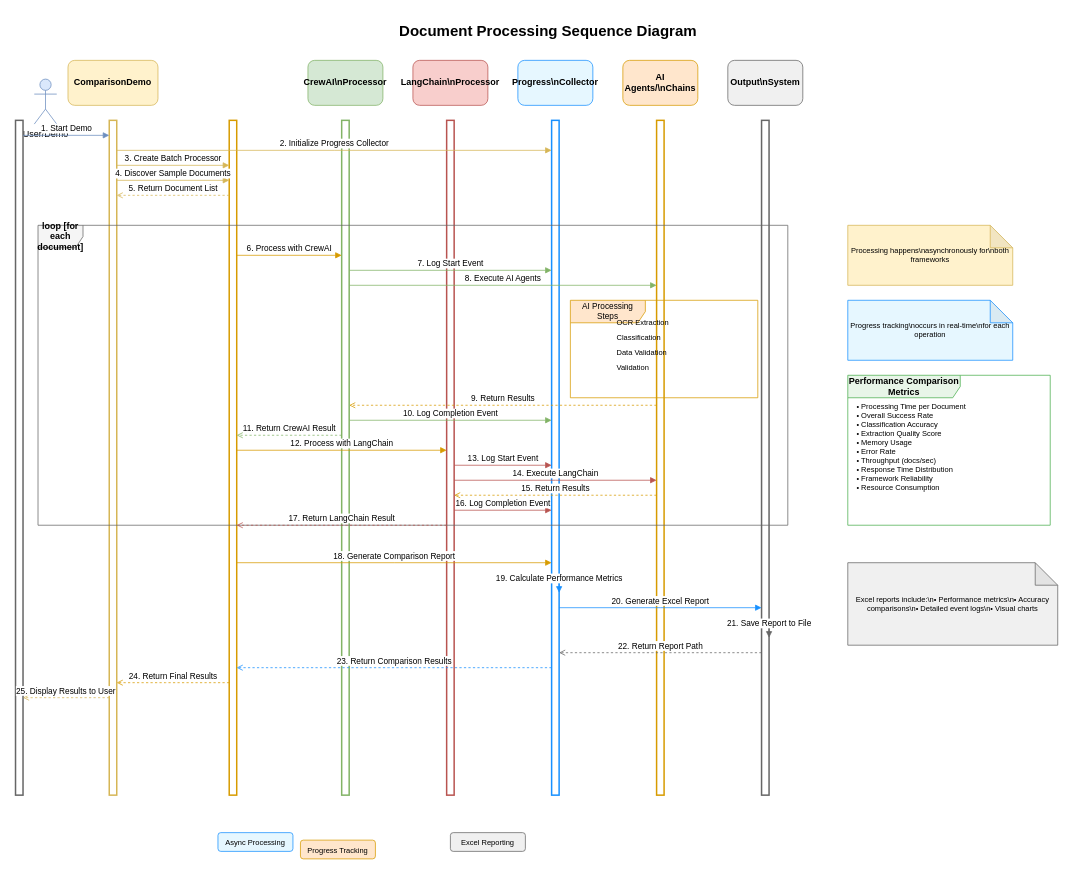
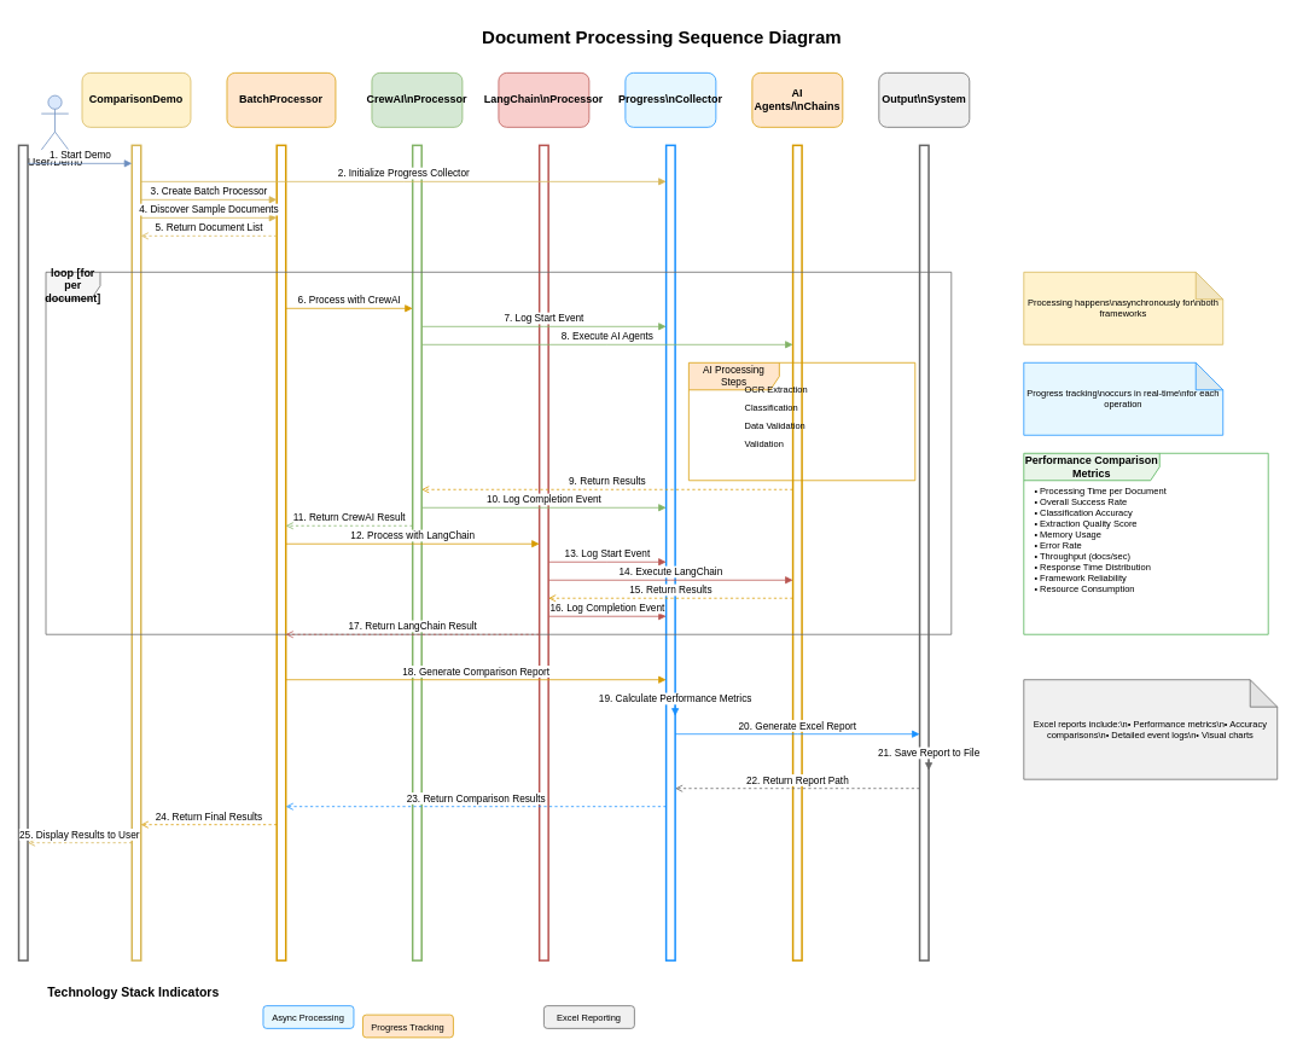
  <mxCell id="0" />
  <mxCell id="1" parent="0" />
  <mxCell id="2" value="Document Processing Sequence Diagram" style="text;strokeColor=none;fillColor=none;html=1;fontSize=20;fontStyle=1;verticalAlign=middle;align=center;" parent="1" vertex="1"><mxGeometry x="430" y="20" width="600" height="40" as="geometry" /></mxCell>
  <mxCell id="3" value="User/Demo" style="shape=umlActor;verticalLabelPosition=bottom;verticalAlign=top;html=1;outlineConnect=0;fillColor=#dae8fc;strokeColor=#6c8ebf;" parent="1" vertex="1"><mxGeometry x="45" y="105" width="30" height="60" as="geometry" /></mxCell>
  <mxCell id="4" value="ComparisonDemo" style="rounded=1;whiteSpace=wrap;html=1;fillColor=#fff2cc;strokeColor=#d6b656;fontSize=12;fontStyle=1;" parent="1" vertex="1"><mxGeometry x="90" y="80" width="120" height="60" as="geometry" /></mxCell>
+ <mxCell id="5" value="BatchProcessor" style="rounded=1;whiteSpace=wrap;html=1;fillColor=#ffe6cc;strokeColor=#d79b00;fontSize=12;fontStyle=1;" parent="1" vertex="1"><mxGeometry x="250" y="80" width="120" height="60" as="geometry" /></mxCell>
  <mxCell id="6" value="CrewAI\nProcessor" style="rounded=1;whiteSpace=wrap;html=1;fillColor=#d5e8d4;strokeColor=#82b366;fontSize=12;fontStyle=1;" parent="1" vertex="1"><mxGeometry x="410" y="80" width="100" height="60" as="geometry" /></mxCell>
  <mxCell id="7" value="LangChain\nProcessor" style="rounded=1;whiteSpace=wrap;html=1;fillColor=#f8cecc;strokeColor=#b85450;fontSize=12;fontStyle=1;" parent="1" vertex="1"><mxGeometry x="550" y="80" width="100" height="60" as="geometry" /></mxCell>
  <mxCell id="8" value="Progress\nCollector" style="rounded=1;whiteSpace=wrap;html=1;fillColor=#e6f7ff;strokeColor=#1890ff;fontSize=12;fontStyle=1;" parent="1" vertex="1"><mxGeometry x="690" y="80" width="100" height="60" as="geometry" /></mxCell>
  <mxCell id="9" value="AI Agents/\nChains" style="rounded=1;whiteSpace=wrap;html=1;fillColor=#ffe6cc;strokeColor=#d79b00;fontSize=12;fontStyle=1;" parent="1" vertex="1"><mxGeometry x="830" y="80" width="100" height="60" as="geometry" /></mxCell>
  <mxCell id="10" value="Output\nSystem" style="rounded=1;whiteSpace=wrap;html=1;fillColor=#f0f0f0;strokeColor=#666666;fontSize=12;fontStyle=1;" parent="1" vertex="1"><mxGeometry x="970" y="80" width="100" height="60" as="geometry" /></mxCell>
  <mxCell id="11" value="" style="html=1;points=[];perimeter=orthogonalPerimeter;outlineConnect=0;targetShapes=umlLifeline;portConstraint=eastwest;newEdgeStyle={&quot;edgeStyle&quot;:&quot;elbowEdgeStyle&quot;,&quot;elbow&quot;:&quot;vertical&quot;,&quot;curved&quot;:0,&quot;rounded&quot;:0};strokeWidth=2;strokeColor=#666666;" parent="1" vertex="1"><mxGeometry x="20" y="160" width="10" height="900" as="geometry" /></mxCell>
  <mxCell id="12" value="" style="html=1;points=[];perimeter=orthogonalPerimeter;outlineConnect=0;targetShapes=umlLifeline;portConstraint=eastwest;newEdgeStyle={&quot;edgeStyle&quot;:&quot;elbowEdgeStyle&quot;,&quot;elbow&quot;:&quot;vertical&quot;,&quot;curved&quot;:0,&quot;rounded&quot;:0};strokeWidth=2;strokeColor=#d6b656;" parent="1" vertex="1"><mxGeometry x="145" y="160" width="10" height="900" as="geometry" /></mxCell>
  <mxCell id="13" value="" style="html=1;points=[];perimeter=orthogonalPerimeter;outlineConnect=0;targetShapes=umlLifeline;portConstraint=eastwest;newEdgeStyle={&quot;edgeStyle&quot;:&quot;elbowEdgeStyle&quot;,&quot;elbow&quot;:&quot;vertical&quot;,&quot;curved&quot;:0,&quot;rounded&quot;:0};strokeWidth=2;strokeColor=#d79b00;" parent="1" vertex="1"><mxGeometry x="305" y="160" width="10" height="900" as="geometry" /></mxCell>
  <mxCell id="14" value="" style="html=1;points=[];perimeter=orthogonalPerimeter;outlineConnect=0;targetShapes=umlLifeline;portConstraint=eastwest;newEdgeStyle={&quot;edgeStyle&quot;:&quot;elbowEdgeStyle&quot;,&quot;elbow&quot;:&quot;vertical&quot;,&quot;curved&quot;:0,&quot;rounded&quot;:0};strokeWidth=2;strokeColor=#82b366;" parent="1" vertex="1"><mxGeometry x="455" y="160" width="10" height="900" as="geometry" /></mxCell>
  <mxCell id="15" value="" style="html=1;points=[];perimeter=orthogonalPerimeter;outlineConnect=0;targetShapes=umlLifeline;portConstraint=eastwest;newEdgeStyle={&quot;edgeStyle&quot;:&quot;elbowEdgeStyle&quot;,&quot;elbow&quot;:&quot;vertical&quot;,&quot;curved&quot;:0,&quot;rounded&quot;:0};strokeWidth=2;strokeColor=#b85450;" parent="1" vertex="1"><mxGeometry x="595" y="160" width="10" height="900" as="geometry" /></mxCell>
  <mxCell id="16" value="" style="html=1;points=[];perimeter=orthogonalPerimeter;outlineConnect=0;targetShapes=umlLifeline;portConstraint=eastwest;newEdgeStyle={&quot;edgeStyle&quot;:&quot;elbowEdgeStyle&quot;,&quot;elbow&quot;:&quot;vertical&quot;,&quot;curved&quot;:0,&quot;rounded&quot;:0};strokeWidth=2;strokeColor=#1890ff;" parent="1" vertex="1"><mxGeometry x="735" y="160" width="10" height="900" as="geometry" /></mxCell>
  <mxCell id="17" value="" style="html=1;points=[];perimeter=orthogonalPerimeter;outlineConnect=0;targetShapes=umlLifeline;portConstraint=eastwest;newEdgeStyle={&quot;edgeStyle&quot;:&quot;elbowEdgeStyle&quot;,&quot;elbow&quot;:&quot;vertical&quot;,&quot;curved&quot;:0,&quot;rounded&quot;:0};strokeWidth=2;strokeColor=#d79b00;" parent="1" vertex="1"><mxGeometry x="875" y="160" width="10" height="900" as="geometry" /></mxCell>
  <mxCell id="18" value="" style="html=1;points=[];perimeter=orthogonalPerimeter;outlineConnect=0;targetShapes=umlLifeline;portConstraint=eastwest;newEdgeStyle={&quot;edgeStyle&quot;:&quot;elbowEdgeStyle&quot;,&quot;elbow&quot;:&quot;vertical&quot;,&quot;curved&quot;:0,&quot;rounded&quot;:0};strokeWidth=2;strokeColor=#666666;" parent="1" vertex="1"><mxGeometry x="1015" y="160" width="10" height="900" as="geometry" /></mxCell>
  <mxCell id="19" value="1. Start Demo" style="html=1;verticalAlign=bottom;endArrow=block;edgeStyle=elbowEdgeStyle;elbow=vertical;curved=0;rounded=0;strokeColor=#6c8ebf;fillColor=#dae8fc;" parent="1" edge="1"><mxGeometry relative="1" as="geometry"><mxPoint x="30" y="180" as="sourcePoint" /><mxPoint x="145" y="180" as="targetPoint" /></mxGeometry></mxCell>
  <mxCell id="20" value="2. Initialize Progress Collector" style="html=1;verticalAlign=bottom;endArrow=block;edgeStyle=elbowEdgeStyle;elbow=vertical;curved=0;rounded=0;strokeColor=#d6b656;fillColor=#fff2cc;" parent="1" edge="1"><mxGeometry relative="1" as="geometry"><mxPoint x="155" y="200" as="sourcePoint" /><mxPoint x="735" y="200" as="targetPoint" /></mxGeometry></mxCell>
  <mxCell id="21" value="3. Create Batch Processor" style="html=1;verticalAlign=bottom;endArrow=block;edgeStyle=elbowEdgeStyle;elbow=vertical;curved=0;rounded=0;strokeColor=#d6b656;fillColor=#fff2cc;" parent="1" edge="1"><mxGeometry relative="1" as="geometry"><mxPoint x="155" y="220" as="sourcePoint" /><mxPoint x="305" y="220" as="targetPoint" /></mxGeometry></mxCell>
  <mxCell id="22" value="4. Discover Sample Documents" style="html=1;verticalAlign=bottom;endArrow=block;edgeStyle=elbowEdgeStyle;elbow=vertical;curved=0;rounded=0;strokeColor=#d6b656;fillColor=#fff2cc;" parent="1" edge="1"><mxGeometry relative="1" as="geometry"><mxPoint x="155" y="240" as="sourcePoint" /><mxPoint x="305" y="240" as="targetPoint" /></mxGeometry></mxCell>
  <mxCell id="23" value="5. Return Document List" style="html=1;verticalAlign=bottom;endArrow=open;dashed=1;endFill=0;edgeStyle=elbowEdgeStyle;elbow=vertical;strokeColor=#d6b656;" parent="1" edge="1"><mxGeometry relative="1" as="geometry"><mxPoint x="305" y="260" as="sourcePoint" /><mxPoint x="155" y="260" as="targetPoint" /></mxGeometry></mxCell>
- <mxCell id="24" value="loop [for each document]" style="shape=umlFrame;whiteSpace=wrap;html=1;fillColor=#f5f5f5;strokeColor=#666666;fontSize=12;fontStyle=1;" parent="1" vertex="1"><mxGeometry x="50" y="300" width="1000" height="400" as="geometry" /></mxCell>
+ <mxCell id="24" value="loop [for per document]" style="shape=umlFrame;whiteSpace=wrap;html=1;fillColor=#f5f5f5;strokeColor=#666666;fontSize=12;fontStyle=1;" parent="1" vertex="1"><mxGeometry x="50" y="300" width="1000" height="400" as="geometry" /></mxCell>
  <mxCell id="25" value="6. Process with CrewAI" style="html=1;verticalAlign=bottom;endArrow=block;edgeStyle=elbowEdgeStyle;elbow=vertical;curved=0;rounded=0;strokeColor=#d79b00;fillColor=#ffe6cc;" parent="1" edge="1"><mxGeometry relative="1" as="geometry"><mxPoint x="315" y="340" as="sourcePoint" /><mxPoint x="455" y="340" as="targetPoint" /></mxGeometry></mxCell>
  <mxCell id="26" value="7. Log Start Event" style="html=1;verticalAlign=bottom;endArrow=block;edgeStyle=elbowEdgeStyle;elbow=vertical;curved=0;rounded=0;strokeColor=#82b366;fillColor=#d5e8d4;" parent="1" edge="1"><mxGeometry relative="1" as="geometry"><mxPoint x="465" y="360" as="sourcePoint" /><mxPoint x="735" y="360" as="targetPoint" /></mxGeometry></mxCell>
  <mxCell id="27" value="8. Execute AI Agents" style="html=1;verticalAlign=bottom;endArrow=block;edgeStyle=elbowEdgeStyle;elbow=vertical;curved=0;rounded=0;strokeColor=#82b366;fillColor=#d5e8d4;" parent="1" edge="1"><mxGeometry relative="1" as="geometry"><mxPoint x="465" y="380" as="sourcePoint" /><mxPoint x="875" y="380" as="targetPoint" /></mxGeometry></mxCell>
  <mxCell id="28" value="AI Processing Steps" style="shape=umlFrame;whiteSpace=wrap;html=1;fillColor=#ffe6cc;strokeColor=#d79b00;fontSize=11;width=100;height=30;" parent="1" vertex="1"><mxGeometry x="760" y="400" width="250" height="130" as="geometry" /></mxCell>
  <mxCell id="29" value="OCR Extraction" style="text;strokeColor=none;fillColor=none;html=1;fontSize=10;verticalAlign=middle;align=left;" parent="1" vertex="1"><mxGeometry x="820" y="420" width="100" height="20" as="geometry" /></mxCell>
  <mxCell id="30" value="Classification" style="text;strokeColor=none;fillColor=none;html=1;fontSize=10;verticalAlign=middle;align=left;" parent="1" vertex="1"><mxGeometry x="820" y="440" width="100" height="20" as="geometry" /></mxCell>
  <mxCell id="31" value="Data Validation" style="text;strokeColor=none;fillColor=none;html=1;fontSize=10;verticalAlign=middle;align=left;" parent="1" vertex="1"><mxGeometry x="820" y="460" width="100" height="20" as="geometry" /></mxCell>
  <mxCell id="32" value="Validation" style="text;strokeColor=none;fillColor=none;html=1;fontSize=10;verticalAlign=middle;align=left;" parent="1" vertex="1"><mxGeometry x="820" y="480" width="100" height="20" as="geometry" /></mxCell>
  <mxCell id="33" value="9. Return Results" style="html=1;verticalAlign=bottom;endArrow=open;dashed=1;endFill=0;edgeStyle=elbowEdgeStyle;elbow=vertical;strokeColor=#d79b00;" parent="1" edge="1"><mxGeometry relative="1" as="geometry"><mxPoint x="875" y="540" as="sourcePoint" /><mxPoint x="465" y="540" as="targetPoint" /></mxGeometry></mxCell>
  <mxCell id="34" value="10. Log Completion Event" style="html=1;verticalAlign=bottom;endArrow=block;edgeStyle=elbowEdgeStyle;elbow=vertical;curved=0;rounded=0;strokeColor=#82b366;fillColor=#d5e8d4;" parent="1" edge="1"><mxGeometry relative="1" as="geometry"><mxPoint x="465" y="560" as="sourcePoint" /><mxPoint x="735" y="560" as="targetPoint" /></mxGeometry></mxCell>
  <mxCell id="35" value="11. Return CrewAI Result" style="html=1;verticalAlign=bottom;endArrow=open;dashed=1;endFill=0;edgeStyle=elbowEdgeStyle;elbow=vertical;strokeColor=#82b366;" parent="1" edge="1"><mxGeometry relative="1" as="geometry"><mxPoint x="455" y="580" as="sourcePoint" /><mxPoint x="315" y="580" as="targetPoint" /></mxGeometry></mxCell>
  <mxCell id="36" value="12. Process with LangChain" style="html=1;verticalAlign=bottom;endArrow=block;edgeStyle=elbowEdgeStyle;elbow=vertical;curved=0;rounded=0;strokeColor=#d79b00;fillColor=#ffe6cc;" parent="1" edge="1"><mxGeometry relative="1" as="geometry"><mxPoint x="315" y="600" as="sourcePoint" /><mxPoint x="595" y="600" as="targetPoint" /></mxGeometry></mxCell>
  <mxCell id="37" value="13. Log Start Event" style="html=1;verticalAlign=bottom;endArrow=block;edgeStyle=elbowEdgeStyle;elbow=vertical;curved=0;rounded=0;strokeColor=#b85450;fillColor=#f8cecc;" parent="1" edge="1"><mxGeometry relative="1" as="geometry"><mxPoint x="605" y="620" as="sourcePoint" /><mxPoint x="735" y="620" as="targetPoint" /></mxGeometry></mxCell>
  <mxCell id="38" value="14. Execute LangChain" style="html=1;verticalAlign=bottom;endArrow=block;edgeStyle=elbowEdgeStyle;elbow=vertical;curved=0;rounded=0;strokeColor=#b85450;fillColor=#f8cecc;" parent="1" edge="1"><mxGeometry relative="1" as="geometry"><mxPoint x="605" y="640" as="sourcePoint" /><mxPoint x="875" y="640" as="targetPoint" /></mxGeometry></mxCell>
  <mxCell id="39" value="15. Return Results" style="html=1;verticalAlign=bottom;endArrow=open;dashed=1;endFill=0;edgeStyle=elbowEdgeStyle;elbow=vertical;strokeColor=#d79b00;" parent="1" edge="1"><mxGeometry relative="1" as="geometry"><mxPoint x="875" y="660" as="sourcePoint" /><mxPoint x="605" y="660" as="targetPoint" /></mxGeometry></mxCell>
  <mxCell id="40" value="16. Log Completion Event" style="html=1;verticalAlign=bottom;endArrow=block;edgeStyle=elbowEdgeStyle;elbow=vertical;curved=0;rounded=0;strokeColor=#b85450;fillColor=#f8cecc;" parent="1" edge="1"><mxGeometry relative="1" as="geometry"><mxPoint x="605" y="680" as="sourcePoint" /><mxPoint x="735" y="680" as="targetPoint" /></mxGeometry></mxCell>
  <mxCell id="41" value="17. Return LangChain Result" style="html=1;verticalAlign=bottom;endArrow=open;dashed=1;endFill=0;edgeStyle=elbowEdgeStyle;elbow=vertical;strokeColor=#b85450;" parent="1" edge="1"><mxGeometry relative="1" as="geometry"><mxPoint x="595" y="700" as="sourcePoint" /><mxPoint x="315" y="700" as="targetPoint" /></mxGeometry></mxCell>
  <mxCell id="42" value="18. Generate Comparison Report" style="html=1;verticalAlign=bottom;endArrow=block;edgeStyle=elbowEdgeStyle;elbow=vertical;curved=0;rounded=0;strokeColor=#d79b00;fillColor=#ffe6cc;" parent="1" edge="1"><mxGeometry relative="1" as="geometry"><mxPoint x="315" y="750" as="sourcePoint" /><mxPoint x="735" y="750" as="targetPoint" /></mxGeometry></mxCell>
  <mxCell id="43" value="19. Calculate Performance Metrics" style="html=1;verticalAlign=bottom;endArrow=block;edgeStyle=elbowEdgeStyle;elbow=vertical;curved=0;rounded=0;strokeColor=#1890ff;fillColor=#e6f7ff;" parent="1" edge="1"><mxGeometry relative="1" as="geometry"><mxPoint x="745" y="770" as="sourcePoint" /><mxPoint x="745" y="790" as="targetPoint" /></mxGeometry></mxCell>
  <mxCell id="44" value="20. Generate Excel Report" style="html=1;verticalAlign=bottom;endArrow=block;edgeStyle=elbowEdgeStyle;elbow=vertical;curved=0;rounded=0;strokeColor=#1890ff;fillColor=#e6f7ff;" parent="1" edge="1"><mxGeometry relative="1" as="geometry"><mxPoint x="745" y="810" as="sourcePoint" /><mxPoint x="1015" y="810" as="targetPoint" /></mxGeometry></mxCell>
  <mxCell id="45" value="21. Save Report to File" style="html=1;verticalAlign=bottom;endArrow=block;edgeStyle=elbowEdgeStyle;elbow=vertical;curved=0;rounded=0;strokeColor=#666666;fillColor=#f0f0f0;" parent="1" edge="1"><mxGeometry relative="1" as="geometry"><mxPoint x="1025" y="830" as="sourcePoint" /><mxPoint x="1025" y="850" as="targetPoint" /></mxGeometry></mxCell>
  <mxCell id="46" value="22. Return Report Path" style="html=1;verticalAlign=bottom;endArrow=open;dashed=1;endFill=0;edgeStyle=elbowEdgeStyle;elbow=vertical;strokeColor=#666666;" parent="1" edge="1"><mxGeometry relative="1" as="geometry"><mxPoint x="1015" y="870" as="sourcePoint" /><mxPoint x="745" y="870" as="targetPoint" /></mxGeometry></mxCell>
  <mxCell id="47" value="23. Return Comparison Results" style="html=1;verticalAlign=bottom;endArrow=open;dashed=1;endFill=0;edgeStyle=elbowEdgeStyle;elbow=vertical;strokeColor=#1890ff;" parent="1" edge="1"><mxGeometry relative="1" as="geometry"><mxPoint x="735" y="890" as="sourcePoint" /><mxPoint x="315" y="890" as="targetPoint" /></mxGeometry></mxCell>
  <mxCell id="48" value="24. Return Final Results" style="html=1;verticalAlign=bottom;endArrow=open;dashed=1;endFill=0;edgeStyle=elbowEdgeStyle;elbow=vertical;strokeColor=#d79b00;" parent="1" edge="1"><mxGeometry relative="1" as="geometry"><mxPoint x="305" y="910" as="sourcePoint" /><mxPoint x="155" y="910" as="targetPoint" /></mxGeometry></mxCell>
  <mxCell id="49" value="25. Display Results to User" style="html=1;verticalAlign=bottom;endArrow=open;dashed=1;endFill=0;edgeStyle=elbowEdgeStyle;elbow=vertical;strokeColor=#d6b656;" parent="1" edge="1"><mxGeometry relative="1" as="geometry"><mxPoint x="145" y="930" as="sourcePoint" /><mxPoint x="30" y="930" as="targetPoint" /></mxGeometry></mxCell>
  <mxCell id="50" value="Processing happens\nasynchronously for\nboth frameworks" style="shape=note;whiteSpace=wrap;html=1;backgroundOutline=1;darkOpacity=0.05;fillColor=#fff2cc;strokeColor=#d6b656;fontSize=10;" parent="1" vertex="1"><mxGeometry x="1130" y="300" width="220" height="80" as="geometry" /></mxCell>
  <mxCell id="51" value="Progress tracking\noccurs in real-time\nfor each operation" style="shape=note;whiteSpace=wrap;html=1;backgroundOutline=1;darkOpacity=0.05;fillColor=#e6f7ff;strokeColor=#1890ff;fontSize=10;" parent="1" vertex="1"><mxGeometry x="1130" y="400" width="220" height="80" as="geometry" /></mxCell>
  <mxCell id="52" value="Excel reports include:\n• Performance metrics\n• Accuracy comparisons\n• Detailed event logs\n• Visual charts" style="shape=note;whiteSpace=wrap;html=1;backgroundOutline=1;darkOpacity=0.05;fillColor=#f0f0f0;strokeColor=#666666;fontSize=10;" parent="1" vertex="1"><mxGeometry x="1130" y="750" width="280" height="110" as="geometry" /></mxCell>
  <mxCell id="53" value="Performance Comparison Metrics" style="shape=umlFrame;whiteSpace=wrap;html=1;fillColor=#e8f5e8;strokeColor=#4CAF50;fontSize=12;fontStyle=1;width=150;height=30;" parent="1" vertex="1"><mxGeometry x="1130" y="500" width="270" height="200" as="geometry" /></mxCell>
  <mxCell id="54" value="• Processing Time per Document&#10;• Overall Success Rate&#10;• Classification Accuracy&#10;• Extraction Quality Score&#10;• Memory Usage&#10;• Error Rate&#10;• Throughput (docs/sec)&#10;• Response Time Distribution&#10;• Framework Reliability&#10;• Resource Consumption" style="text;strokeColor=none;fillColor=none;html=1;fontSize=10;verticalAlign=top;align=left;" parent="1" vertex="1"><mxGeometry x="1140" y="530" width="180" height="160" as="geometry" /></mxCell>
+ <mxCell id="55" value="Technology Stack Indicators" style="text;strokeColor=none;fillColor=none;html=1;fontSize=14;fontStyle=1;verticalAlign=middle;align=left;" parent="1" vertex="1"><mxGeometry x="50" y="1080" width="200" height="30" as="geometry" /></mxCell>
  <mxCell id="56" value="Async Processing" style="rounded=1;whiteSpace=wrap;html=1;fillColor=#e6f7ff;strokeColor=#1890ff;fontSize=10;" parent="1" vertex="1"><mxGeometry x="290" y="1110" width="100" height="25" as="geometry" /></mxCell>
  <mxCell id="57" value="Progress Tracking" style="rounded=1;whiteSpace=wrap;html=1;fillColor=#ffe6cc;strokeColor=#d79b00;fontSize=10;" parent="1" vertex="1"><mxGeometry x="400" y="1120" width="100" height="25" as="geometry" /></mxCell>
  <mxCell id="58" value="Excel Reporting" style="rounded=1;whiteSpace=wrap;html=1;fillColor=#f0f0f0;strokeColor=#666666;fontSize=10;" parent="1" vertex="1"><mxGeometry x="600" y="1110" width="100" height="25" as="geometry" /></mxCell>
